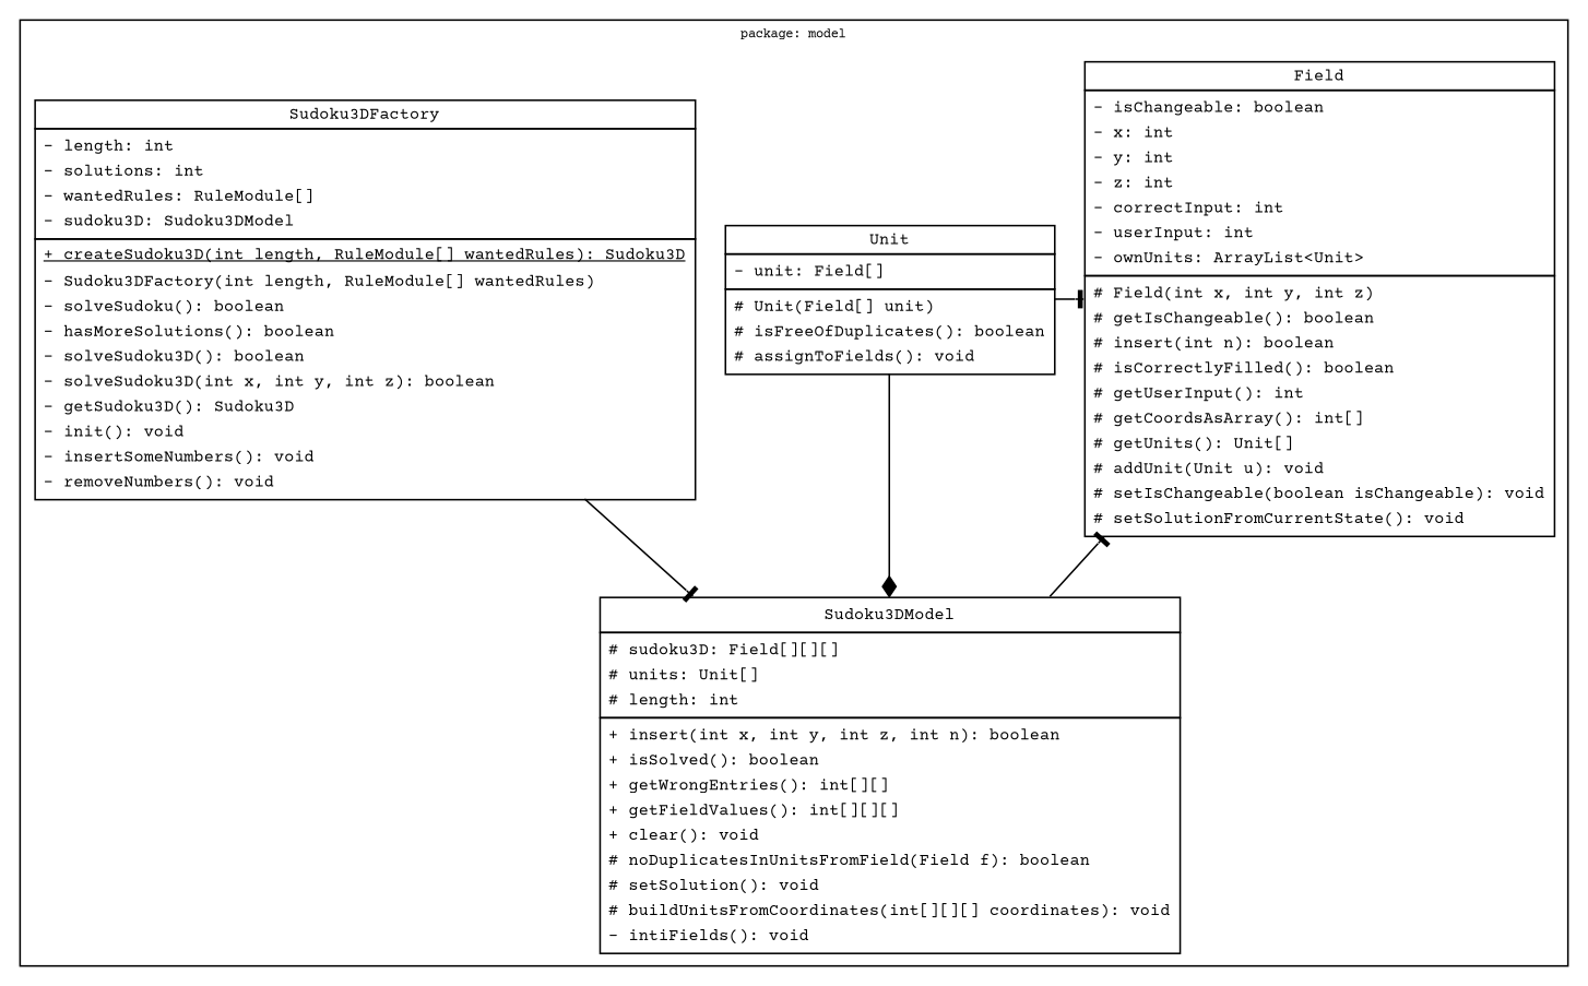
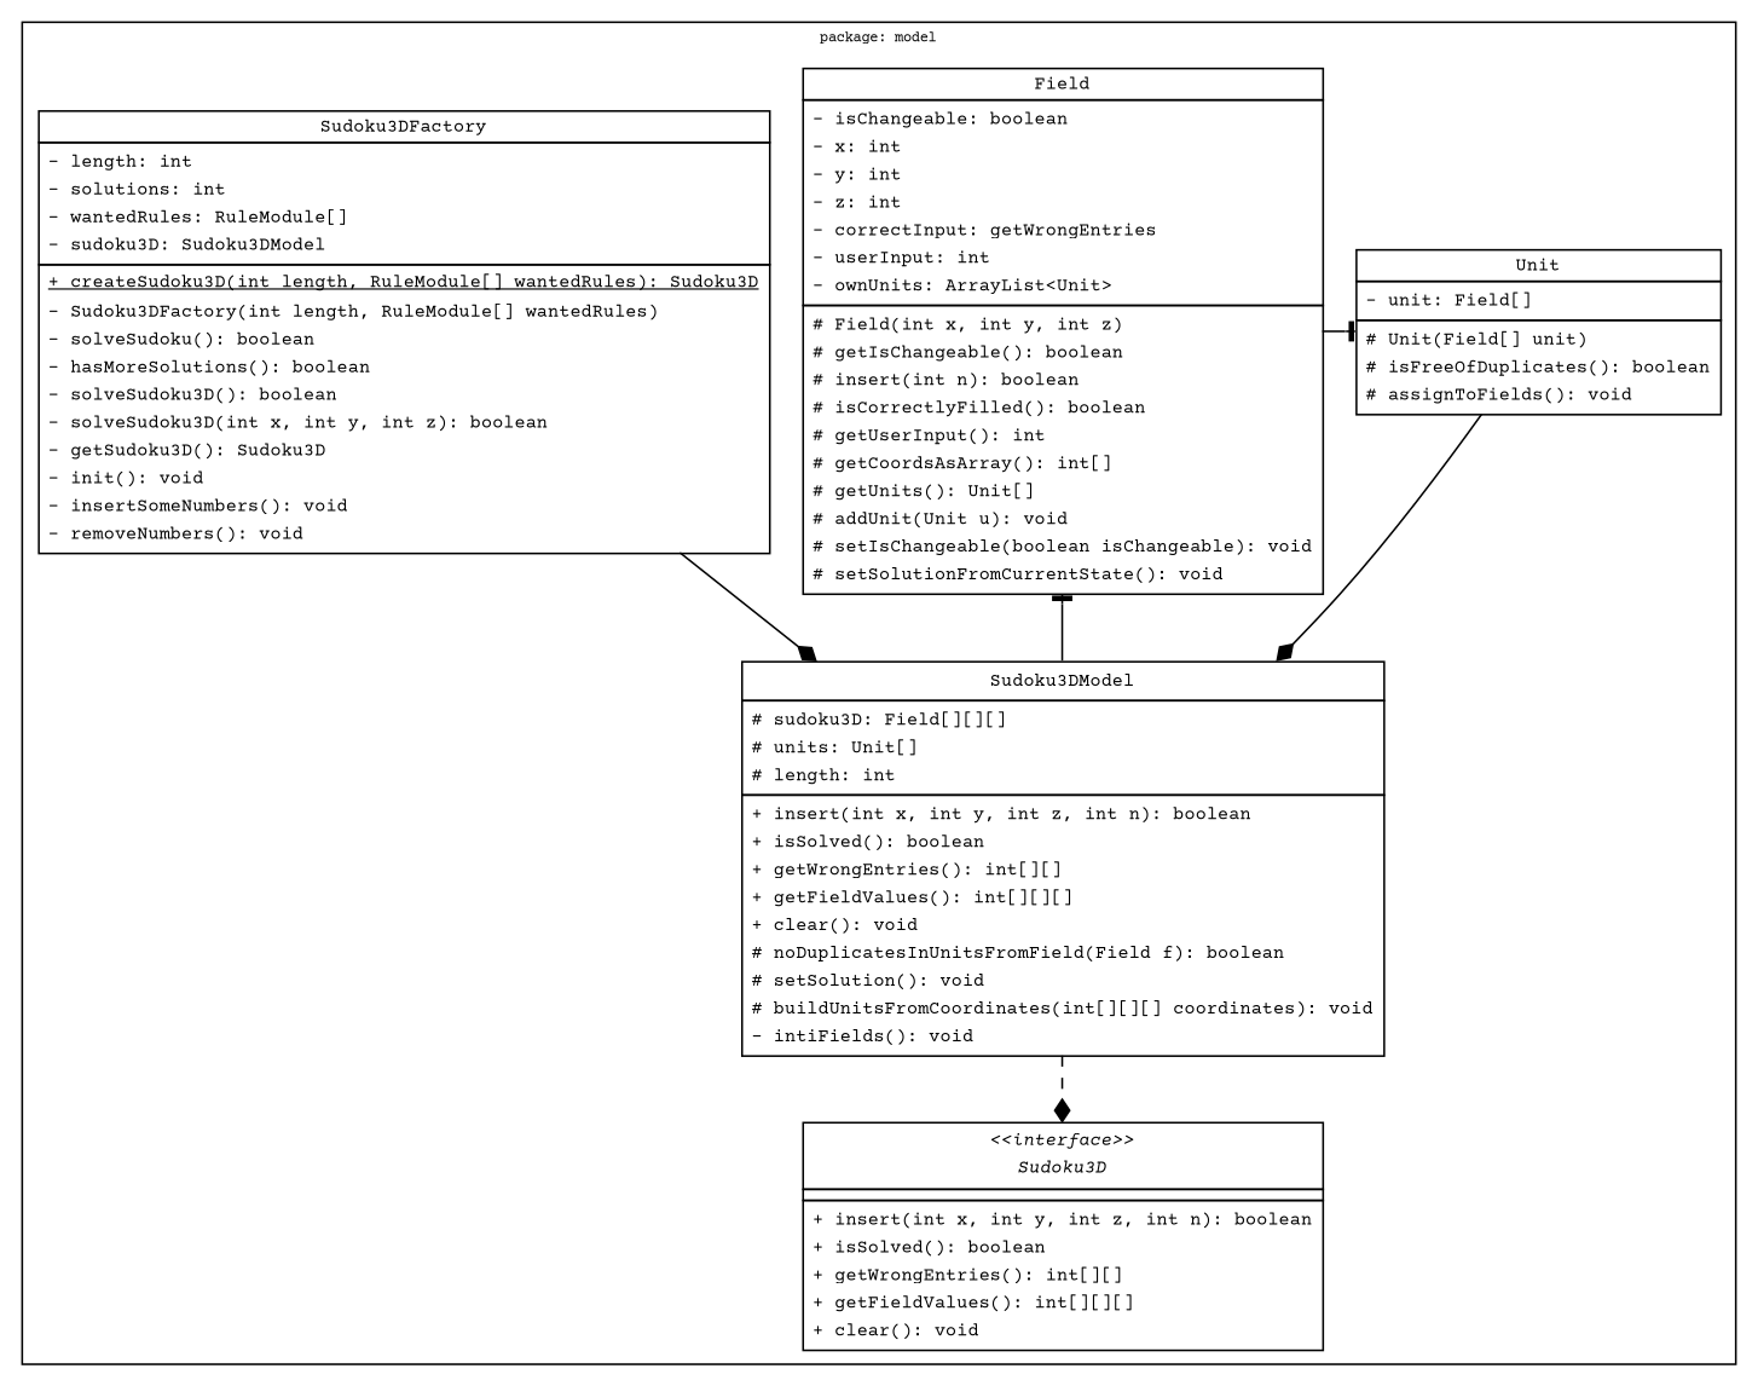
  digraph {
    fontname="Courier Prime"
    fontsize=8
    node [fontname="Courier Prime" fontsize=10 margin=0 shape=none]
    edge [arrowhead=diamond fontname="Courier Prime" fontsize=10]
-   n1 [height=0 label=<<table border="0" cellspacing="0" cellborder="1">                 <tr>                     <td>Field</td>                 </tr>                 <tr>                     <td>                         <table border="0" cellspacing="0" cellborder="0">                             <tr><td align="left">- isChangeable: boolean</td></tr>                             <tr><td align="left">- x: int</td></tr>                             <tr><td align="left">- y: int</td></tr>                             <tr><td align="left">- z: int</td></tr>                             <tr><td align="left">- correctInput: int</td></tr>                             <tr><td align="left">- userInput: int</td></tr>                             <tr><td align="left">- ownUnits: ArrayList&lt;Unit&gt;</td></tr>                         </table>                     </td>                 </tr>                 <tr>                     <td>                         <table border="0" cellspacing="0" cellborder="0">                             <tr><td align="left"># Field(int x, int y, int z)</td></tr>                             <tr><td align="left"># getIsChangeable(): boolean</td></tr>                             <tr><td align="left"># insert(int n): boolean</td></tr>                             <tr><td align="left"># isCorrectlyFilled(): boolean</td></tr>                             <tr><td align="left"># getUserInput(): int</td></tr>                             <tr><td align="left"># getCoordsAsArray(): int[]</td></tr>                             <tr><td align="left"># getUnits(): Unit[]</td></tr>                             <tr><td align="left"># addUnit(Unit u): void</td></tr>                             <tr><td align="left"># setIsChangeable(boolean isChangeable): void</td></tr>                             <tr><td align="left"># setSolutionFromCurrentState(): void</td></tr>                         </table>                     </td>                 </tr>             </table>> width=0]
+   n1 [height=0 label=<<table border="0" cellspacing="0" cellborder="1">                 <tr>                     <td>Field</td>                 </tr>                 <tr>                     <td>                         <table border="0" cellspacing="0" cellborder="0">                             <tr><td align="left">- isChangeable: boolean</td></tr>                             <tr><td align="left">- x: int</td></tr>                             <tr><td align="left">- y: int</td></tr>                             <tr><td align="left">- z: int</td></tr>                             <tr><td align="left">- correctInput: getWrongEntries</td></tr>                             <tr><td align="left">- userInput: int</td></tr>                             <tr><td align="left">- ownUnits: ArrayList&lt;Unit&gt;</td></tr>                         </table>                     </td>                 </tr>                 <tr>                     <td>                         <table border="0" cellspacing="0" cellborder="0">                             <tr><td align="left"># Field(int x, int y, int z)</td></tr>                             <tr><td align="left"># getIsChangeable(): boolean</td></tr>                             <tr><td align="left"># insert(int n): boolean</td></tr>                             <tr><td align="left"># isCorrectlyFilled(): boolean</td></tr>                             <tr><td align="left"># getUserInput(): int</td></tr>                             <tr><td align="left"># getCoordsAsArray(): int[]</td></tr>                             <tr><td align="left"># getUnits(): Unit[]</td></tr>                             <tr><td align="left"># addUnit(Unit u): void</td></tr>                             <tr><td align="left"># setIsChangeable(boolean isChangeable): void</td></tr>                             <tr><td align="left"># setSolutionFromCurrentState(): void</td></tr>                         </table>                     </td>                 </tr>             </table>> width=0]
    n2 [height=0 label=<<table border="0" cellspacing="0" cellborder="1">                 <tr>                     <td>Unit</td>                 </tr>                 <tr>                     <td>                         <table border="0" cellspacing="0" cellborder="0">                             <tr><td align="left">- unit: Field[]</td></tr>                         </table>                     </td>                 </tr>                 <tr>                     <td>                         <table border="0" cellspacing="0" cellborder="0">                             <tr><td align="left"># Unit(Field[] unit)</td></tr>                             <tr><td align="left"># isFreeOfDuplicates(): boolean</td></tr>                             <tr><td align="left"># assignToFields(): void</td></tr>                         </table>                     </td>                 </tr>             </table>> width=0]
+   n3 [height=0 label=<<table border="0" cellspacing="0" cellborder="1">                 <tr>                     <td>                         <table border="0" cellspacing="0" cellborder="0">                             <tr><td align="center"><i>&lt;&lt;interface&gt;&gt;</i></td></tr>                             <tr><td align="center"><i>Sudoku3D</i></td></tr>                         </table>                     </td>                 </tr>                 <tr>                     <td></td>                 </tr>                 <tr>                     <td>                         <table border="0" cellspacing="0" cellborder="0">                             <tr><td align="left">+ insert(int x, int y, int z, int n): boolean</td></tr>                             <tr><td align="left">+ isSolved(): boolean</td></tr>                             <tr><td align="left">+ getWrongEntries(): int[][]</td></tr>                             <tr><td align="left">+ getFieldValues(): int[][][]</td></tr>                             <tr><td align="left">+ clear(): void</td></tr>                         </table>                     </td>                 </tr>             </table>> width=0]
    n4 [height=0 label=<<table border="0" cellspacing="0" cellborder="1">                 <tr>                     <td>Sudoku3DFactory</td>                 </tr>                 <tr>                     <td>                         <table border="0" cellspacing="0" cellborder="0">                             <tr><td align="left">- length: int</td></tr>                             <tr><td align="left">- solutions: int</td></tr>                             <tr><td align="left">- wantedRules: RuleModule[]</td></tr>                             <tr><td align="left">- sudoku3D: Sudoku3DModel</td></tr>                         </table>                     </td>                 </tr>                 <tr>                     <td>                         <table border="0" cellspacing="0" cellborder="0">                             <tr><td align="left"><u>+ createSudoku3D(int length, RuleModule[] wantedRules): Sudoku3D</u></td></tr>                             <tr><td align="left">- Sudoku3DFactory(int length, RuleModule[] wantedRules)</td></tr>                             <tr><td align="left">- solveSudoku(): boolean</td></tr>                             <tr><td align="left">- hasMoreSolutions(): boolean</td></tr>                             <tr><td align="left">- solveSudoku3D(): boolean</td></tr>                             <tr><td align="left">- solveSudoku3D(int x, int y, int z): boolean</td></tr>                             <tr><td align="left">- getSudoku3D(): Sudoku3D</td></tr>                             <tr><td align="left">- init(): void</td></tr>                             <tr><td align="left">- insertSomeNumbers(): void</td></tr>                             <tr><td align="left">- removeNumbers(): void</td></tr>                         </table>                     </td>                 </tr>             </table>> width=0]
    n5 [height=0 label=<<table border="0" cellspacing="0" cellborder="1">                 <tr>                     <td>                         <table border="0" cellspacing="0" cellborder="0">                             <tr><td align="center">Sudoku3DModel</td></tr>                         </table>                     </td>                 </tr>                 <tr>                     <td>                         <table border="0" cellspacing="0" cellborder="0">                             <tr><td align="left"># sudoku3D: Field[][][]</td></tr>                             <tr><td align="left"># units: Unit[]</td></tr>                             <tr><td align="left"># length: int</td></tr>                         </table>                     </td>                 </tr>                 <tr>                     <td>                         <table border="0" cellspacing="0" cellborder="0">                             <tr><td align="left">+ insert(int x, int y, int z, int n): boolean</td></tr>                             <tr><td align="left">+ isSolved(): boolean</td></tr>                             <tr><td align="left">+ getWrongEntries(): int[][]</td></tr>                             <tr><td align="left">+ getFieldValues(): int[][][]</td></tr>                             <tr><td align="left">+ clear(): void</td></tr>                             <tr><td align="left"># noDuplicatesInUnitsFromField(Field f): boolean</td></tr>                             <tr><td align="left"># setSolution(): void</td></tr>                             <tr><td align="left"># buildUnitsFromCoordinates(int[][][] coordinates): void</td></tr>                             <tr><td align="left">- intiFields(): void</td></tr>                         </table>                     </td>                 </tr>             </table>> width=0]
    subgraph cluster_1 {
      label="package: model"
+     n3
      n4
      n5
      subgraph sub_2 {
        label="package: model"
        rank=same
        n1
        n2
      }
    }
-   n2 -> n1 [arrowhead=tee]
+   n1 -> n2 [arrowhead=tee]
    n2 -> n5
-   n4 -> n5 [arrowhead=tee]
+   n4 -> n5
    n5 -> n1 [arrowhead=tee]
+   n5 -> n3 [style=dashed]
  }
